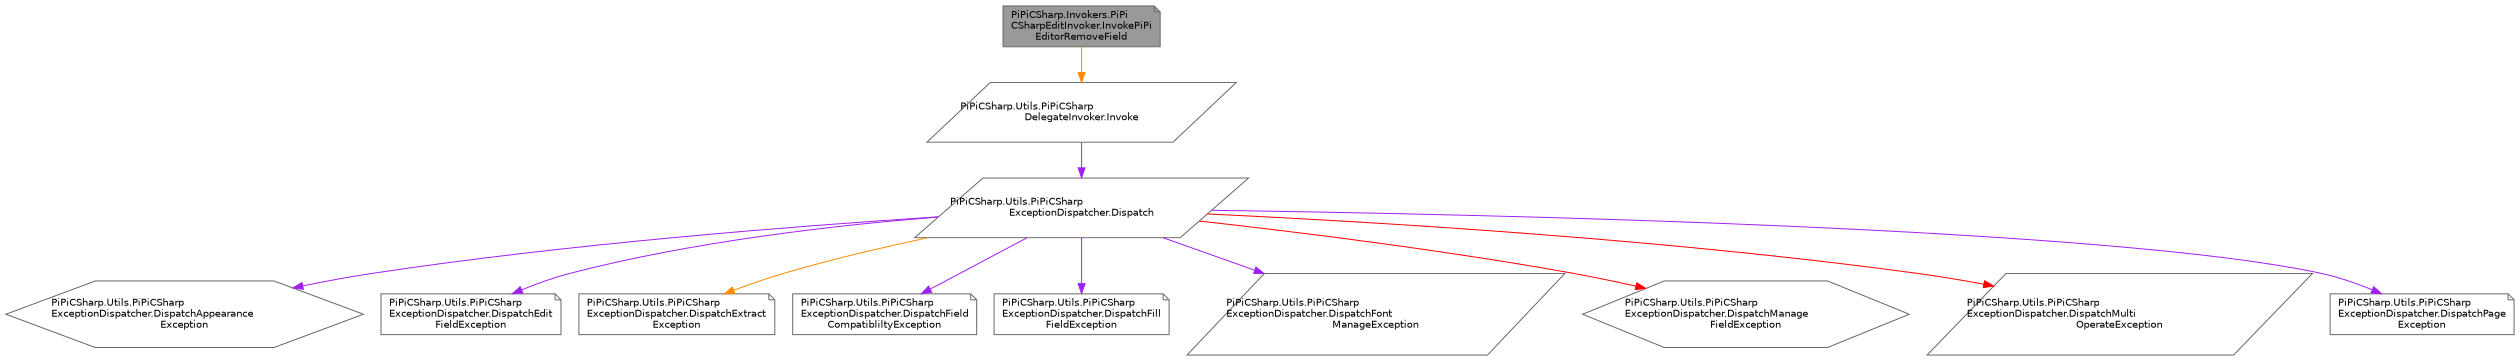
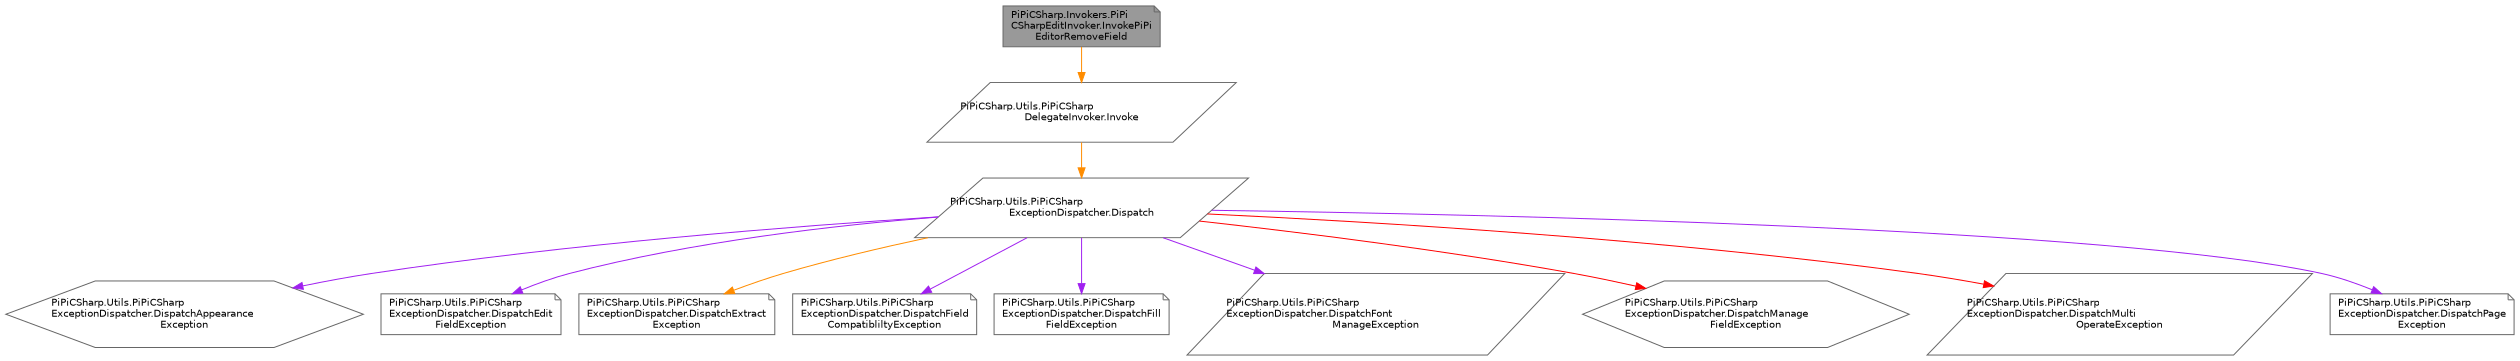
  digraph {
    rankdir=TB
    node [color=grey40 fillcolor=white fontname=Helvetica fontsize=10 shape=note style=filled]
    edge [color=purple fontname=Helvetica fontsize=10 labelfontname=Helvetica labelfontsize=10 style=solid]
    n1 [color=gray40 fillcolor=grey60 fontcolor=black height=0.2 label="PiPiCSharp.Invokers.PiPi\lCSharpEditInvoker.InvokePiPi\lEditorRemoveField" width=0.4]
    n2 [height=0.2 label="PiPiCSharp.Utils.PiPiCSharp\lDelegateInvoker.Invoke" shape=parallelogram width=0.4]
    n3 [height=0.2 label="PiPiCSharp.Utils.PiPiCSharp\lExceptionDispatcher.Dispatch" shape=parallelogram width=0.4]
    n4 [height=0.2 label="PiPiCSharp.Utils.PiPiCSharp\lExceptionDispatcher.DispatchAppearance\lException" shape=hexagon width=0.4]
    n5 [height=0.2 label="PiPiCSharp.Utils.PiPiCSharp\lExceptionDispatcher.DispatchEdit\lFieldException" width=0.4]
    n6 [height=0.2 label="PiPiCSharp.Utils.PiPiCSharp\lExceptionDispatcher.DispatchExtract\lException" width=0.4]
    n7 [height=0.2 label="PiPiCSharp.Utils.PiPiCSharp\lExceptionDispatcher.DispatchField\lCompatibliltyException" width=0.4]
    n8 [height=0.2 label="PiPiCSharp.Utils.PiPiCSharp\lExceptionDispatcher.DispatchFill\lFieldException" width=0.4]
    n9 [height=0.2 label="PiPiCSharp.Utils.PiPiCSharp\lExceptionDispatcher.DispatchFont\lManageException" shape=parallelogram width=0.4]
    n10 [height=0.2 label="PiPiCSharp.Utils.PiPiCSharp\lExceptionDispatcher.DispatchManage\lFieldException" shape=hexagon width=0.4]
    n11 [height=0.2 label="PiPiCSharp.Utils.PiPiCSharp\lExceptionDispatcher.DispatchMulti\lOperateException" shape=parallelogram width=0.4]
    n12 [height=0.2 label="PiPiCSharp.Utils.PiPiCSharp\lExceptionDispatcher.DispatchPage\lException" width=0.4]
    n1 -> n2 [color=darkorange]
-   n2 -> n3
+   n2 -> n3 [color=darkorange]
    n3 -> n4
    n3 -> n5
    n3 -> n6 [color=darkorange]
    n3 -> n7
    n3 -> n8
    n3 -> n9
    n3 -> n10 [color=red]
    n3 -> n11 [color=red]
    n3 -> n12
  }
